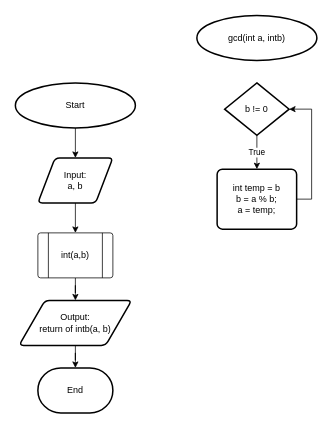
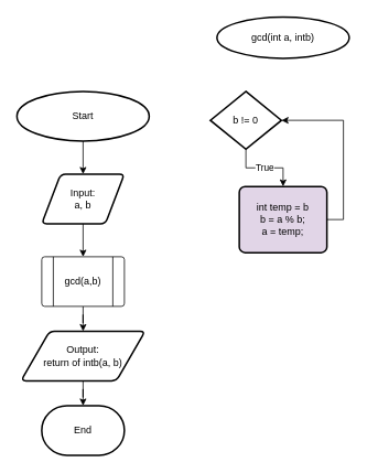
  <mxCell id="0" />
  <mxCell id="1" parent="0" />
  <mxCell id="2" value="" style="edgeStyle=orthogonalEdgeStyle;rounded=0;orthogonalLoop=1;jettySize=auto;html=1;" edge="1" parent="1" source="3" target="10"><mxGeometry relative="1" as="geometry" /></mxCell>
  <mxCell id="3" value="Start" style="strokeWidth=2;html=1;shape=mxgraph.flowchart.start_1;whiteSpace=wrap;" vertex="1" parent="1"><mxGeometry x="20" y="110" width="160" height="60" as="geometry" /></mxCell>
- <mxCell id="4" value="gcd(int a, intb)" style="strokeWidth=2;html=1;shape=mxgraph.flowchart.start_1;whiteSpace=wrap;" vertex="1" parent="1"><mxGeometry x="262" y="20" width="160" height="60" as="geometry" /></mxCell>
+ <mxCell id="4" value="gcd(int a, intb)" style="strokeWidth=2;html=1;shape=mxgraph.flowchart.start_1;whiteSpace=wrap;" vertex="1" parent="1"><mxGeometry x="262" y="20" width="160" height="50" as="geometry" /></mxCell>
  <mxCell id="5" value="True" style="edgeStyle=orthogonalEdgeStyle;rounded=0;orthogonalLoop=1;jettySize=auto;html=1;exitX=0.5;exitY=1;exitDx=0;exitDy=0;exitPerimeter=0;entryX=0.5;entryY=0;entryDx=0;entryDy=0;" edge="1" parent="1" source="6" target="7"><mxGeometry relative="1" as="geometry" /></mxCell>
- <mxCell id="6" value="b != 0" style="strokeWidth=2;html=1;shape=mxgraph.flowchart.decision;whiteSpace=wrap;" vertex="1" parent="1"><mxGeometry x="299" y="110" width="86" height="70" as="geometry" /></mxCell>
- <mxCell id="7" value="&lt;div&gt;int temp = b&lt;/div&gt;&lt;div&gt;b = a % b;&lt;/div&gt;&lt;div&gt;a = temp;&lt;/div&gt;" style="rounded=1;whiteSpace=wrap;html=1;absoluteArcSize=1;arcSize=14;strokeWidth=2;" vertex="1" parent="1"><mxGeometry x="289" y="225" width="106" height="80" as="geometry" /></mxCell>
+ <mxCell id="6" value="b != 0" style="strokeWidth=2;html=1;shape=mxgraph.flowchart.decision;whiteSpace=wrap;" vertex="1" parent="1"><mxGeometry x="254" y="110" width="86" height="70" as="geometry" /></mxCell>
+ <mxCell id="7" value="&lt;div&gt;int temp = b&lt;/div&gt;&lt;div&gt;b = a % b;&lt;/div&gt;&lt;div&gt;a = temp;&lt;/div&gt;" style="rounded=1;whiteSpace=wrap;html=1;absoluteArcSize=1;arcSize=14;strokeWidth=2;fillColor=#e1d5e7;" vertex="1" parent="1"><mxGeometry x="289" y="225" width="106" height="80" as="geometry" /></mxCell>
  <mxCell id="8" value="End" style="strokeWidth=2;html=1;shape=mxgraph.flowchart.terminator;whiteSpace=wrap;" vertex="1" parent="1"><mxGeometry x="50" y="490" width="100" height="60" as="geometry" /></mxCell>
  <mxCell id="9" value="" style="edgeStyle=orthogonalEdgeStyle;rounded=0;orthogonalLoop=1;jettySize=auto;html=1;" edge="1" parent="1" source="10" target="12"><mxGeometry relative="1" as="geometry" /></mxCell>
  <mxCell id="10" value="Input:&lt;br&gt;a, b" style="shape=parallelogram;html=1;strokeWidth=2;perimeter=parallelogramPerimeter;whiteSpace=wrap;rounded=1;arcSize=12;size=0.23;" vertex="1" parent="1"><mxGeometry x="50" y="210" width="100" height="60" as="geometry" /></mxCell>
  <mxCell id="11" value="" style="edgeStyle=orthogonalEdgeStyle;rounded=0;orthogonalLoop=1;jettySize=auto;html=1;" edge="1" parent="1" source="12" target="14"><mxGeometry relative="1" as="geometry" /></mxCell>
- <mxCell id="12" value="int(a,b)" style="verticalLabelPosition=middle;verticalAlign=middle;html=1;shape=process;whiteSpace=wrap;rounded=1;size=0.14;arcSize=6;labelPosition=center;align=center;" vertex="1" parent="1"><mxGeometry x="50" y="310" width="100" height="60" as="geometry" /></mxCell>
+ <mxCell id="12" value="gcd(a,b)" style="verticalLabelPosition=middle;verticalAlign=middle;html=1;shape=process;whiteSpace=wrap;rounded=1;size=0.14;arcSize=6;labelPosition=center;align=center;" vertex="1" parent="1"><mxGeometry x="50" y="310" width="100" height="60" as="geometry" /></mxCell>
  <mxCell id="13" value="" style="edgeStyle=orthogonalEdgeStyle;rounded=0;orthogonalLoop=1;jettySize=auto;html=1;" edge="1" parent="1" source="14" target="8"><mxGeometry relative="1" as="geometry" /></mxCell>
  <mxCell id="14" value="Output:&lt;br style=&quot;border-color: var(--border-color);&quot;&gt;return of intb(a, b)" style="shape=parallelogram;html=1;strokeWidth=2;perimeter=parallelogramPerimeter;whiteSpace=wrap;rounded=1;arcSize=12;size=0.23;" vertex="1" parent="1"><mxGeometry x="25" y="400" width="150" height="60" as="geometry" /></mxCell>
  <mxCell id="15" style="edgeStyle=orthogonalEdgeStyle;rounded=0;orthogonalLoop=1;jettySize=auto;html=1;exitX=1;exitY=0.5;exitDx=0;exitDy=0;entryX=1;entryY=0.5;entryDx=0;entryDy=0;entryPerimeter=0;" edge="1" parent="1" source="7" target="6"><mxGeometry relative="1" as="geometry" /></mxCell>
